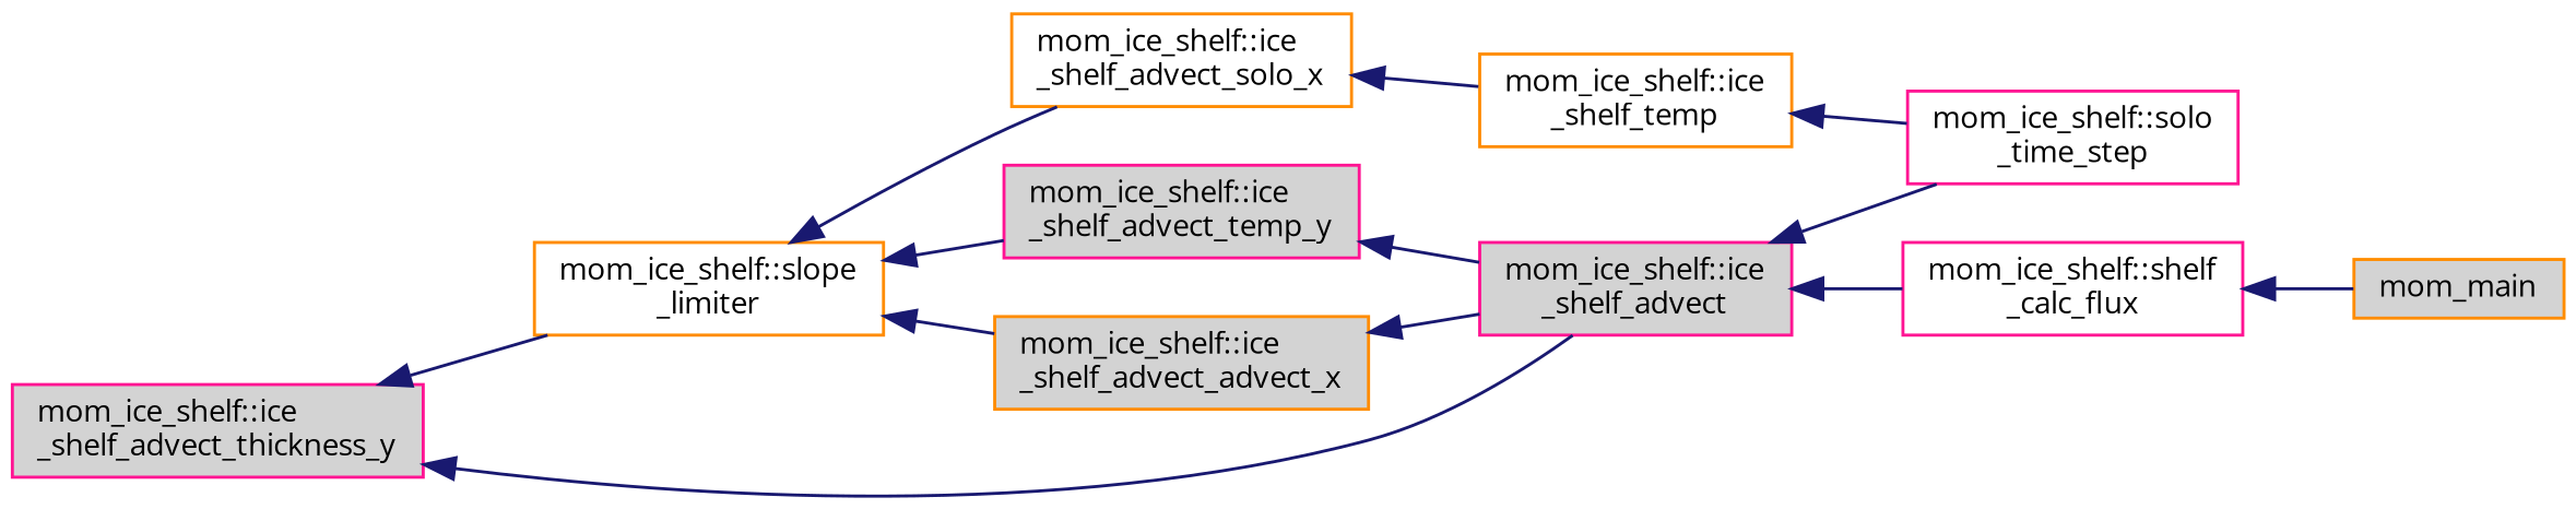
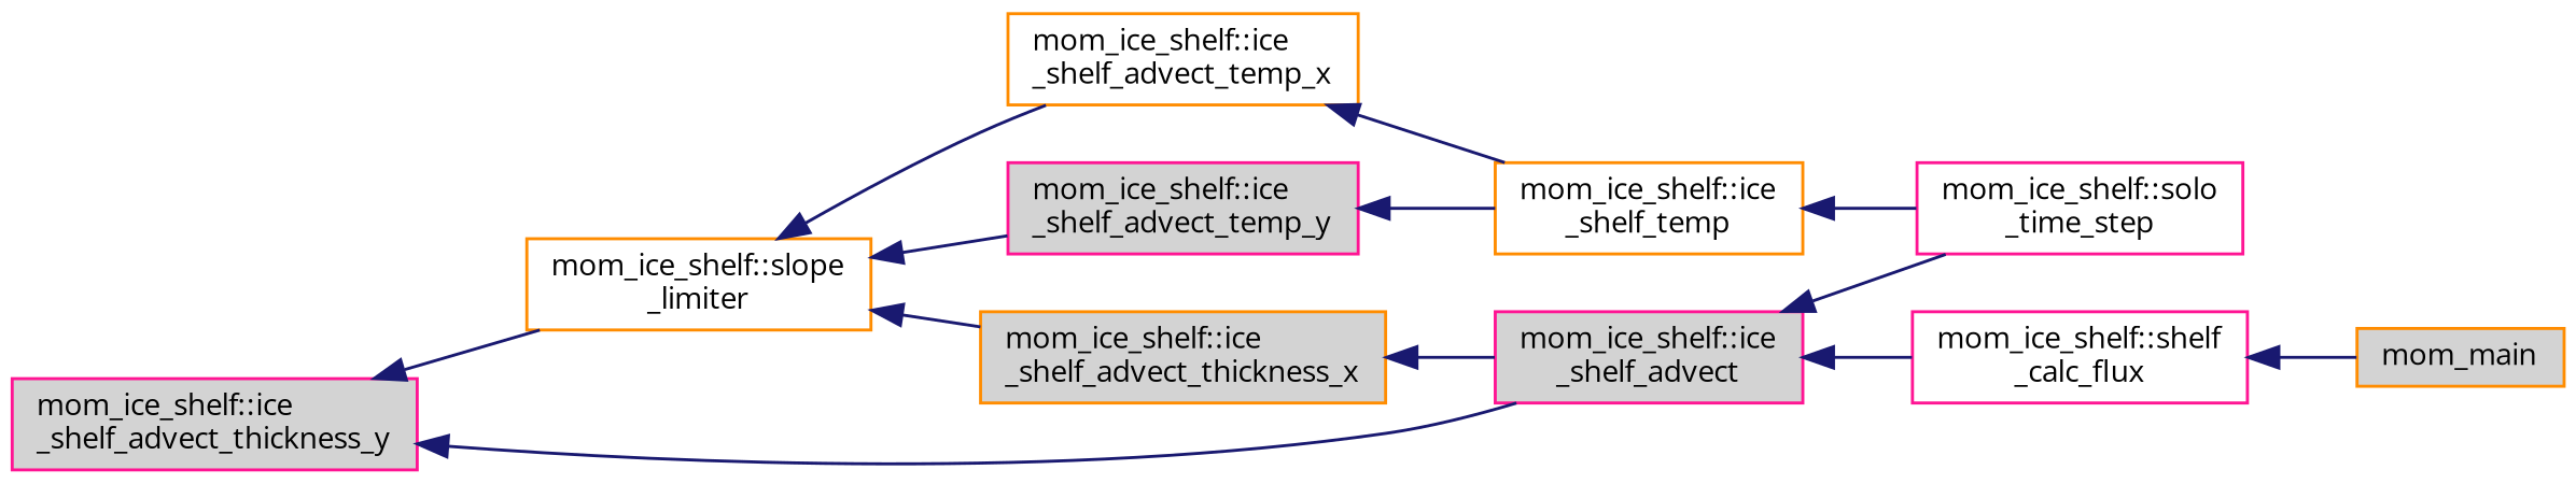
  digraph {
    fontname="Open Sans"
    rankdir=LR
    node [color=darkorange fillcolor=white fontname="Open Sans" fontsize=10 shape=record style=filled]
    edge [color=midnightblue dir=back fontname="Open Sans" fontsize=10 labelfontname=Helvetica labelfontsize=10 style=solid]
    n1 [fontcolor=black height=0.2 label="mom_ice_shelf::slope\l_limiter" width=0.4]
-   n2 [height=0.2 label="mom_ice_shelf::ice\l_shelf_advect_solo_x" width=0.4]
+   n2 [height=0.2 label="mom_ice_shelf::ice\l_shelf_advect_temp_x" width=0.4]
    n3 [color=deeppink fillcolor=lightgrey height=0.2 label="mom_ice_shelf::ice\l_shelf_advect_temp_y" width=0.4]
-   n4 [fillcolor=lightgrey height=0.2 label="mom_ice_shelf::ice\l_shelf_advect_advect_x" width=0.4]
+   n4 [fillcolor=lightgrey height=0.2 label="mom_ice_shelf::ice\l_shelf_advect_thickness_x" width=0.4]
    n5 [height=0.2 label="mom_ice_shelf::ice\l_shelf_temp" width=0.4]
    n6 [color=deeppink fillcolor=lightgrey height=0.2 label="mom_ice_shelf::ice\l_shelf_advect" width=0.4]
    n7 [color=deeppink fillcolor=lightgrey height=0.2 label="mom_ice_shelf::ice\l_shelf_advect_thickness_y" width=0.4]
    n8 [color=deeppink height=0.2 label="mom_ice_shelf::solo\l_time_step" width=0.4]
    n9 [color=deeppink height=0.2 label="mom_ice_shelf::shelf\l_calc_flux" width=0.4]
    n10 [fillcolor=lightgrey height=0.2 label=mom_main width=0.4]
    n1 -> n2
    n1 -> n3
    n1 -> n4
    n2 -> n5
-   n3 -> n6
+   n3 -> n5
    n4 -> n6
    n5 -> n8
    n6 -> n8
    n6 -> n9
    n7 -> n1
    n7 -> n6
    n9 -> n10
  }
